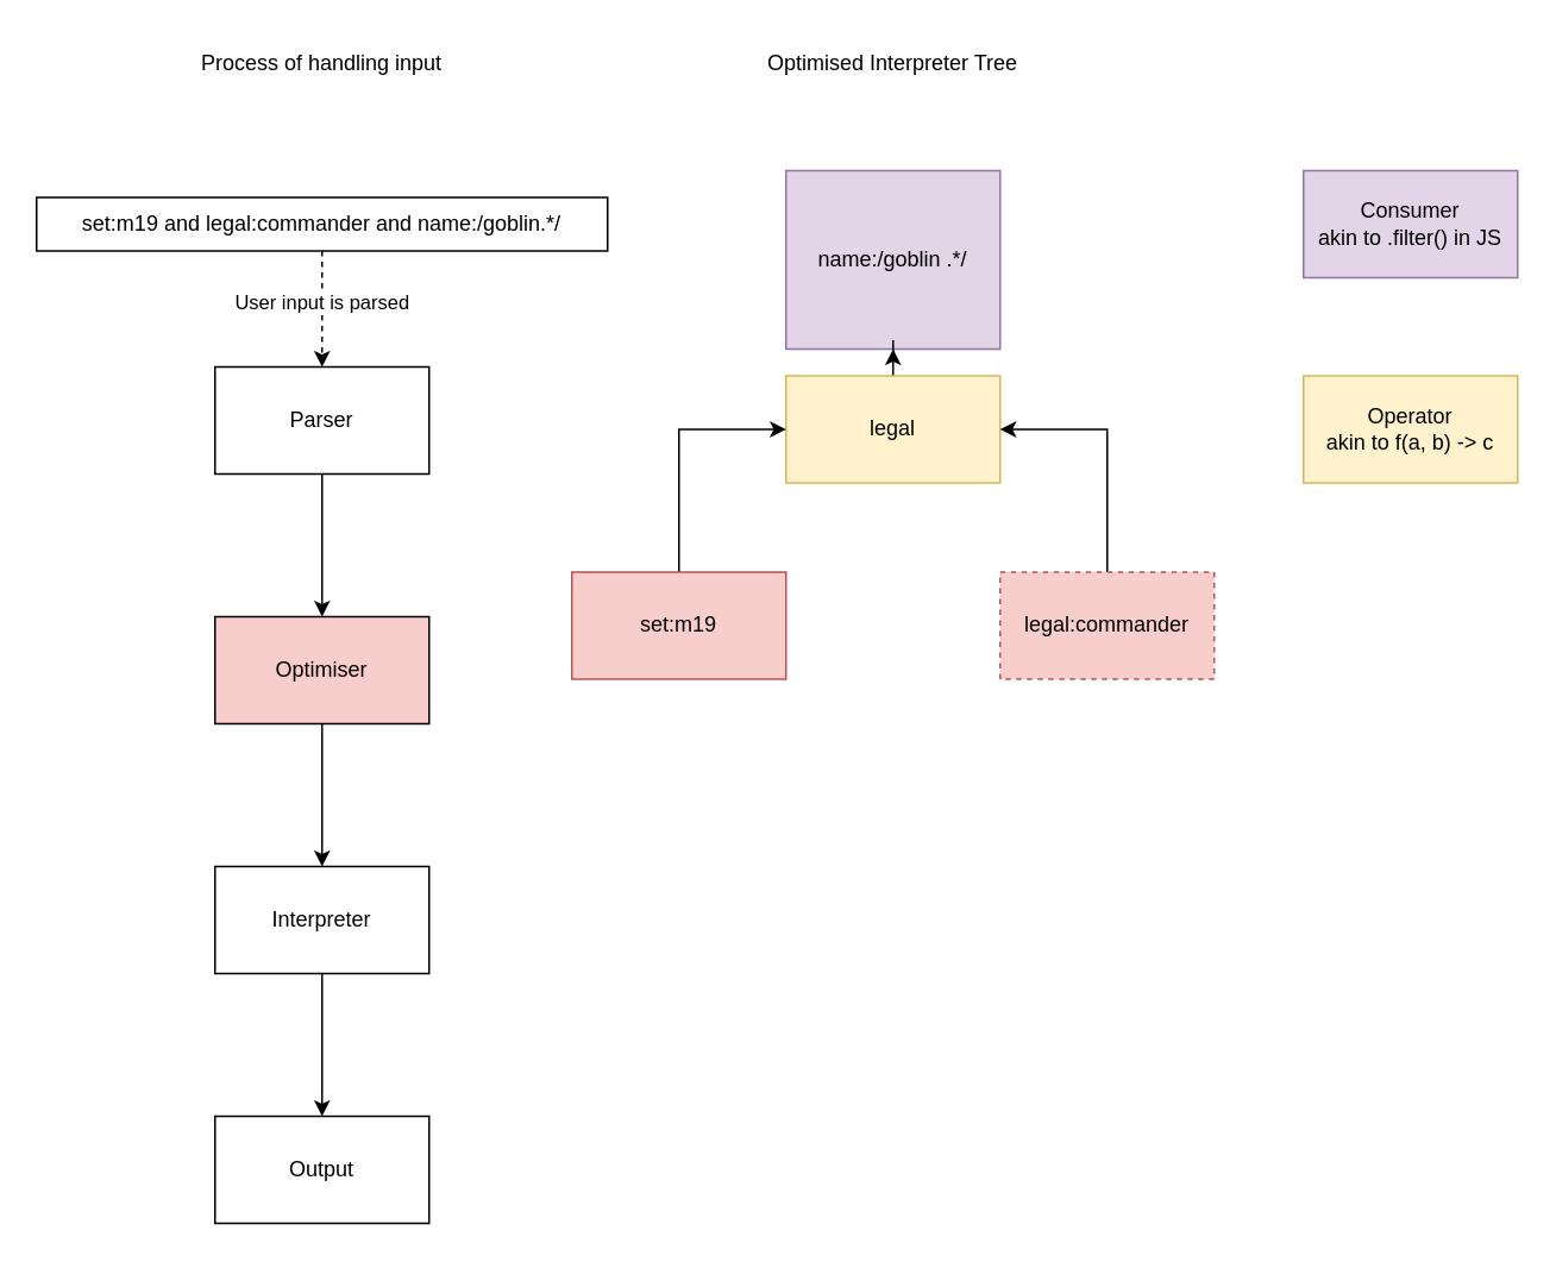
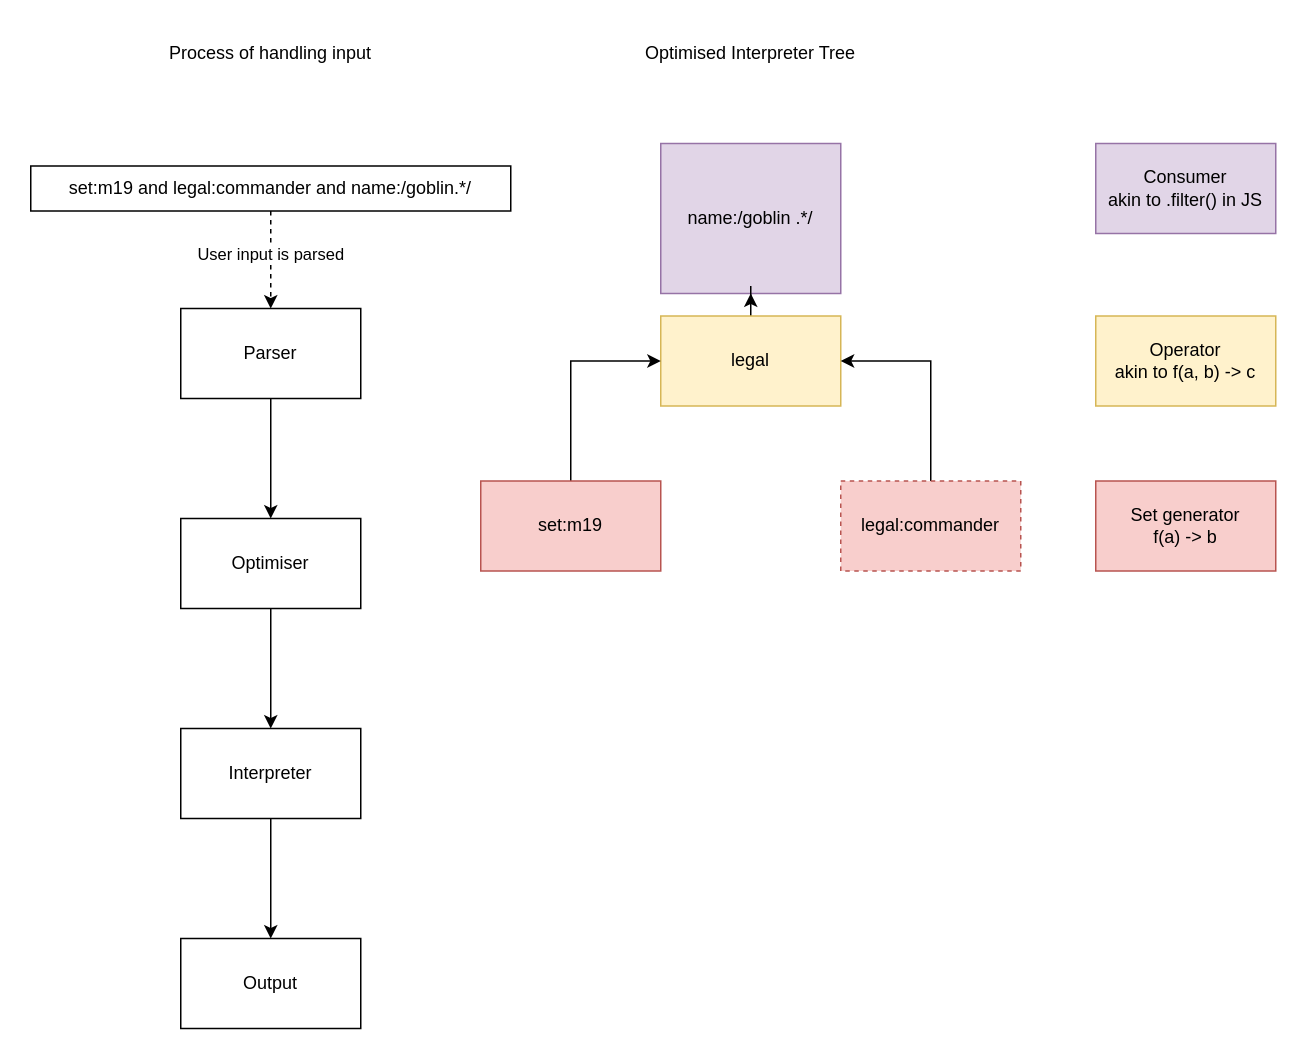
  <mxCell id="0" />
  <mxCell id="1" parent="0" />
  <mxCell id="2" value="" style="edgeStyle=orthogonalEdgeStyle;rounded=0;orthogonalLoop=1;jettySize=auto;html=1;dashed=1;" edge="1" parent="1" source="4" target="6"><mxGeometry relative="1" as="geometry" /></mxCell>
  <mxCell id="3" value="User input is parsed" style="edgeLabel;html=1;align=center;verticalAlign=middle;resizable=0;points=[];" vertex="1" connectable="0" parent="2"><mxGeometry x="-0.145" y="-1" relative="1" as="geometry"><mxPoint as="offset" /></mxGeometry></mxCell>
  <mxCell id="4" value="set:m19 and legal:commander and name:/goblin.*/" style="rounded=0;whiteSpace=wrap;html=1;" vertex="1" parent="1"><mxGeometry x="20" y="110" width="320" height="30" as="geometry" /></mxCell>
  <mxCell id="5" value="" style="edgeStyle=orthogonalEdgeStyle;rounded=0;orthogonalLoop=1;jettySize=auto;html=1;" edge="1" parent="1" source="6" target="8"><mxGeometry relative="1" as="geometry" /></mxCell>
  <mxCell id="6" value="Parser" style="whiteSpace=wrap;html=1;rounded=0;" vertex="1" parent="1"><mxGeometry x="120" y="205" width="120" height="60" as="geometry" /></mxCell>
  <mxCell id="7" value="" style="edgeStyle=orthogonalEdgeStyle;rounded=0;orthogonalLoop=1;jettySize=auto;html=1;" edge="1" parent="1" source="8" target="10"><mxGeometry relative="1" as="geometry" /></mxCell>
- <mxCell id="8" value="Optimiser" style="whiteSpace=wrap;html=1;rounded=0;fillColor=#f8cecc;" vertex="1" parent="1"><mxGeometry x="120" y="345" width="120" height="60" as="geometry" /></mxCell>
+ <mxCell id="8" value="Optimiser" style="whiteSpace=wrap;html=1;rounded=0;" vertex="1" parent="1"><mxGeometry x="120" y="345" width="120" height="60" as="geometry" /></mxCell>
  <mxCell id="9" value="" style="edgeStyle=orthogonalEdgeStyle;rounded=0;orthogonalLoop=1;jettySize=auto;html=1;" edge="1" parent="1" source="10" target="11"><mxGeometry relative="1" as="geometry" /></mxCell>
  <mxCell id="10" value="Interpreter" style="whiteSpace=wrap;html=1;rounded=0;" vertex="1" parent="1"><mxGeometry x="120" y="485" width="120" height="60" as="geometry" /></mxCell>
  <mxCell id="11" value="Output" style="whiteSpace=wrap;html=1;rounded=0;" vertex="1" parent="1"><mxGeometry x="120" y="625" width="120" height="60" as="geometry" /></mxCell>
  <mxCell id="12" value="name:/goblin .*/" style="rounded=0;whiteSpace=wrap;html=1;fillColor=#e1d5e7;strokeColor=#9673a6;" vertex="1" parent="1"><mxGeometry x="440" y="95" width="120" height="100" as="geometry" /></mxCell>
  <mxCell id="13" style="edgeStyle=orthogonalEdgeStyle;rounded=0;orthogonalLoop=1;jettySize=auto;html=1;entryX=0.5;entryY=1;entryDx=0;entryDy=0;" edge="1" parent="1" source="14" target="12"><mxGeometry relative="1" as="geometry" /></mxCell>
  <mxCell id="14" value="legal" style="rounded=0;whiteSpace=wrap;html=1;fillColor=#fff2cc;strokeColor=#d6b656;" vertex="1" parent="1"><mxGeometry x="440" y="210" width="120" height="60" as="geometry" /></mxCell>
  <mxCell id="15" style="edgeStyle=orthogonalEdgeStyle;rounded=0;orthogonalLoop=1;jettySize=auto;html=1;entryX=0;entryY=0.5;entryDx=0;entryDy=0;" edge="1" parent="1" source="16" target="14"><mxGeometry relative="1" as="geometry" /></mxCell>
  <mxCell id="16" value="set:m19" style="rounded=0;whiteSpace=wrap;html=1;fillColor=#f8cecc;strokeColor=#b85450;" vertex="1" parent="1"><mxGeometry x="320" y="320" width="120" height="60" as="geometry" /></mxCell>
  <mxCell id="17" style="edgeStyle=orthogonalEdgeStyle;rounded=0;orthogonalLoop=1;jettySize=auto;html=1;entryX=1;entryY=0.5;entryDx=0;entryDy=0;" edge="1" parent="1" source="18" target="14"><mxGeometry relative="1" as="geometry" /></mxCell>
  <mxCell id="18" value="legal:commander" style="rounded=0;whiteSpace=wrap;html=1;fillColor=#f8cecc;strokeColor=#b85450;dashed=1;" vertex="1" parent="1"><mxGeometry x="560" y="320" width="120" height="60" as="geometry" /></mxCell>
  <mxCell id="19" value="Process of handling input" style="text;html=1;align=center;verticalAlign=middle;whiteSpace=wrap;rounded=0;" vertex="1" parent="1"><mxGeometry x="110" y="20" width="140" height="30" as="geometry" /></mxCell>
  <mxCell id="20" value="Optimised Interpreter Tree" style="text;html=1;align=center;verticalAlign=middle;whiteSpace=wrap;rounded=0;" vertex="1" parent="1"><mxGeometry x="425" y="20" width="150" height="30" as="geometry" /></mxCell>
  <mxCell id="21" value="&lt;div&gt;Consumer&lt;/div&gt;&lt;div&gt;akin to .filter() in JS&lt;/div&gt;" style="rounded=0;whiteSpace=wrap;html=1;fillColor=#e1d5e7;strokeColor=#9673a6;" vertex="1" parent="1"><mxGeometry x="730" y="95" width="120" height="60" as="geometry" /></mxCell>
  <mxCell id="22" value="Operator&lt;br&gt;akin to f(a, b) -&amp;gt; c" style="rounded=0;whiteSpace=wrap;html=1;fillColor=#fff2cc;strokeColor=#d6b656;" vertex="1" parent="1"><mxGeometry x="730" y="210" width="120" height="60" as="geometry" /></mxCell>
+ <mxCell id="23" value="&lt;div&gt;Set generator&lt;/div&gt;&lt;div&gt;f(a) -&amp;gt; b&lt;/div&gt;" style="rounded=0;whiteSpace=wrap;html=1;fillColor=#f8cecc;strokeColor=#b85450;" vertex="1" parent="1"><mxGeometry x="730" y="320" width="120" height="60" as="geometry" /></mxCell>
